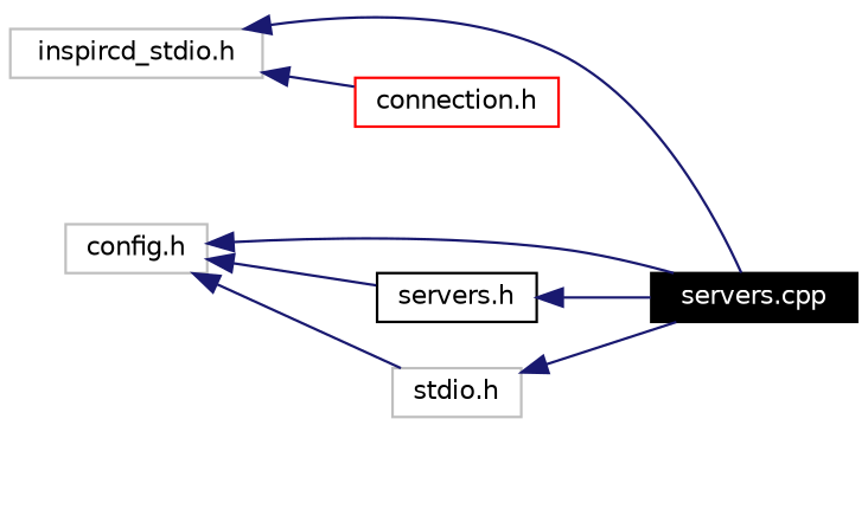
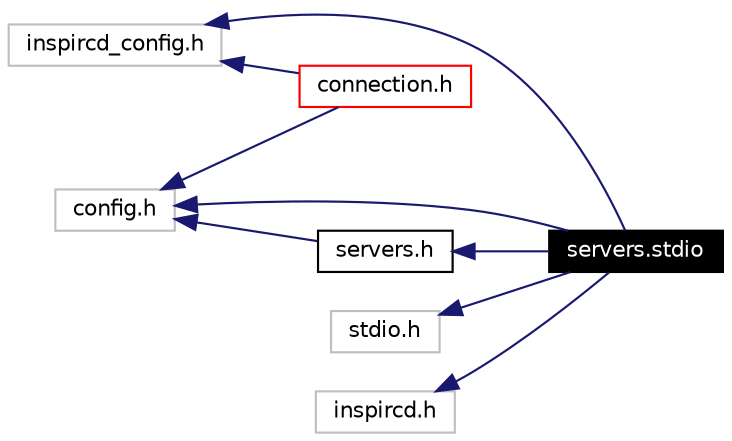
  digraph {
    rankdir=LR
    node [color=grey75 fontname=Helvetica fontsize=10 shape=box]
    edge [color=midnightblue dir=back fontname=Helvetica fontsize=10 style=solid]
-   n1 [color=black fontcolor=white height=0.2 label="servers.cpp" style=filled width=0.4]
-   n2 [height=0.2 label="inspircd_stdio.h" width=0.4]
+   n1 [color=black fontcolor=white height=0.2 label="servers.stdio" style=filled width=0.4]
+   n2 [height=0.2 label="inspircd_config.h" width=0.4]
    n3 [color=red height=0.2 label="connection.h" width=0.4]
    n4 [color=black height=0.2 label="servers.h" width=0.4]
    n5 [height=0.2 label="config.h" width=0.4]
+   n6 [height=0.2 label="inspircd.h" width=0.4]
    n7 [height=0.2 label="stdio.h" width=0.4]
    n2 -> n1
    n2 -> n3
    n4 -> n1
    n5 -> n1
-   n5 -> n7
+   n5 -> n3
    n5 -> n4
+   n6 -> n1
    n7 -> n1
  }
